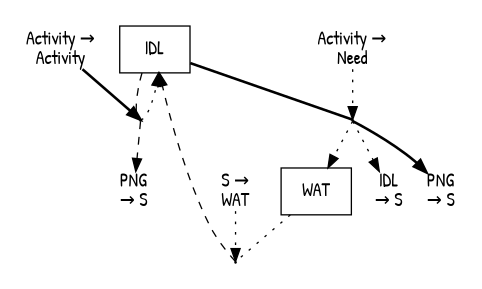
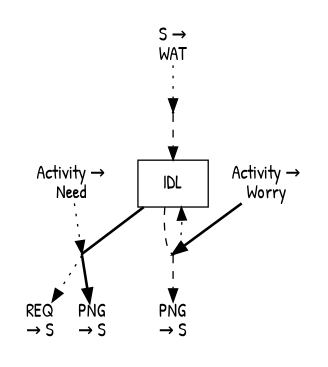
  digraph {
    color=white
    fontname="Patrick Hand"
    node [fontname="Patrick Hand" shape=plain]
    edge [fontname="Patrick Hand" style=dotted]
    n1 [label=IDL shape=box]
    T_0_18446744073709551615 [height=0.015 shape=point width=0.015]
    n3 [label="PNG\n&#8594; S"]
-   n4 [label="Activity &#8594;\nActivity"]
+   n4 [label="Activity &#8594;\nWorry"]
    T_1_18446744073709551615 [height=0.015 shape=point width=0.015]
-   n6 [label=WAT shape=box]
-   n7 [label="IDL\n&#8594; S"]
+   n7 [label="REQ\n&#8594; S"]
    n8 [label="PNG\n&#8594; S"]
    n9 [label="Activity &#8594;\nNeed"]
    T_2_18446744073709551615 [height=0.015 shape=point width=0.015]
    n11 [label="S &#8594;\nWAT"]
    subgraph cluster_1 {
      n1
      T_0_18446744073709551615
      n3
      n4
    }
    subgraph cluster_2 {
      T_1_18446744073709551615
-     n6
      n7
      n8
      n9
    }
    subgraph cluster_3 {
      T_2_18446744073709551615
      n11
    }
    n1 -> T_0_18446744073709551615 [arrowhead=none direction=forward style=dashed]
    n1 -> T_1_18446744073709551615 [arrowhead=none direction=forward style=bold]
    T_0_18446744073709551615 -> n1
    T_0_18446744073709551615 -> n3 [color=Black style=dashed]
    n4 -> T_0_18446744073709551615 [color=Black style=bold]
-   T_1_18446744073709551615 -> n6
    T_1_18446744073709551615 -> n7 [color=Black]
    T_1_18446744073709551615 -> n8 [color=Black style=bold]
-   n6 -> T_2_18446744073709551615 [arrowhead=none direction=forward]
    n9 -> T_1_18446744073709551615 [color=Black]
    T_2_18446744073709551615 -> n1 [style=dashed]
    n11 -> T_2_18446744073709551615 [color=Black]
  }
